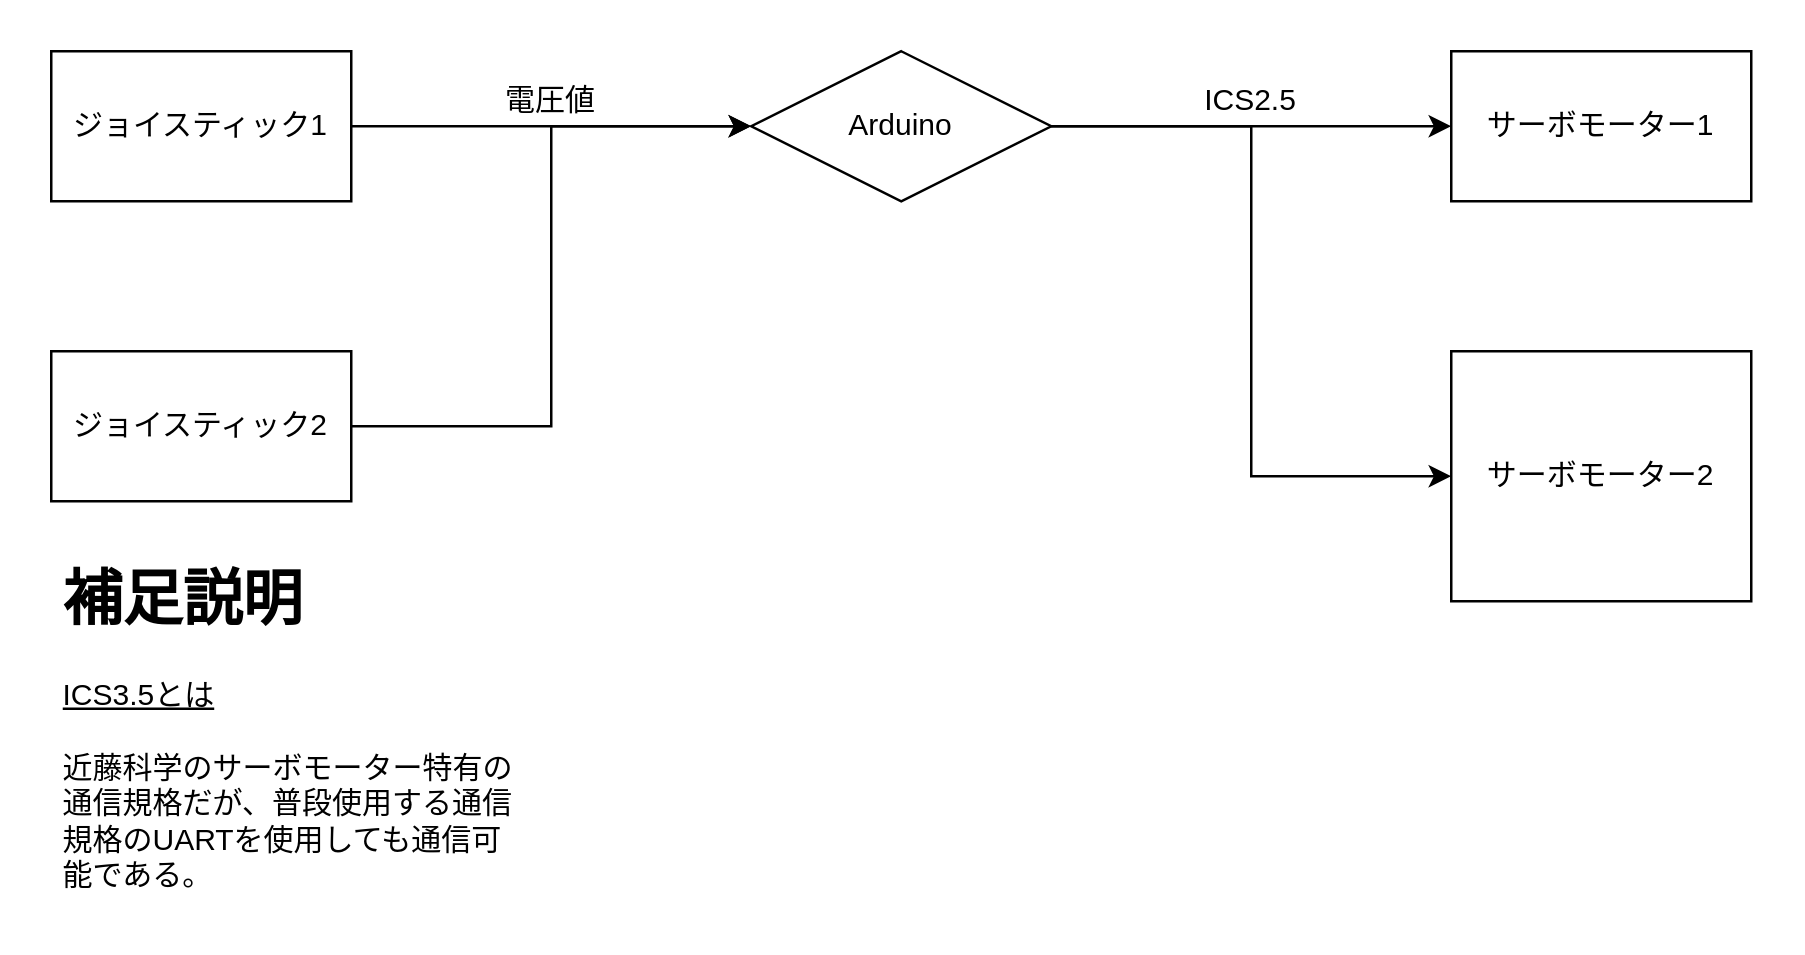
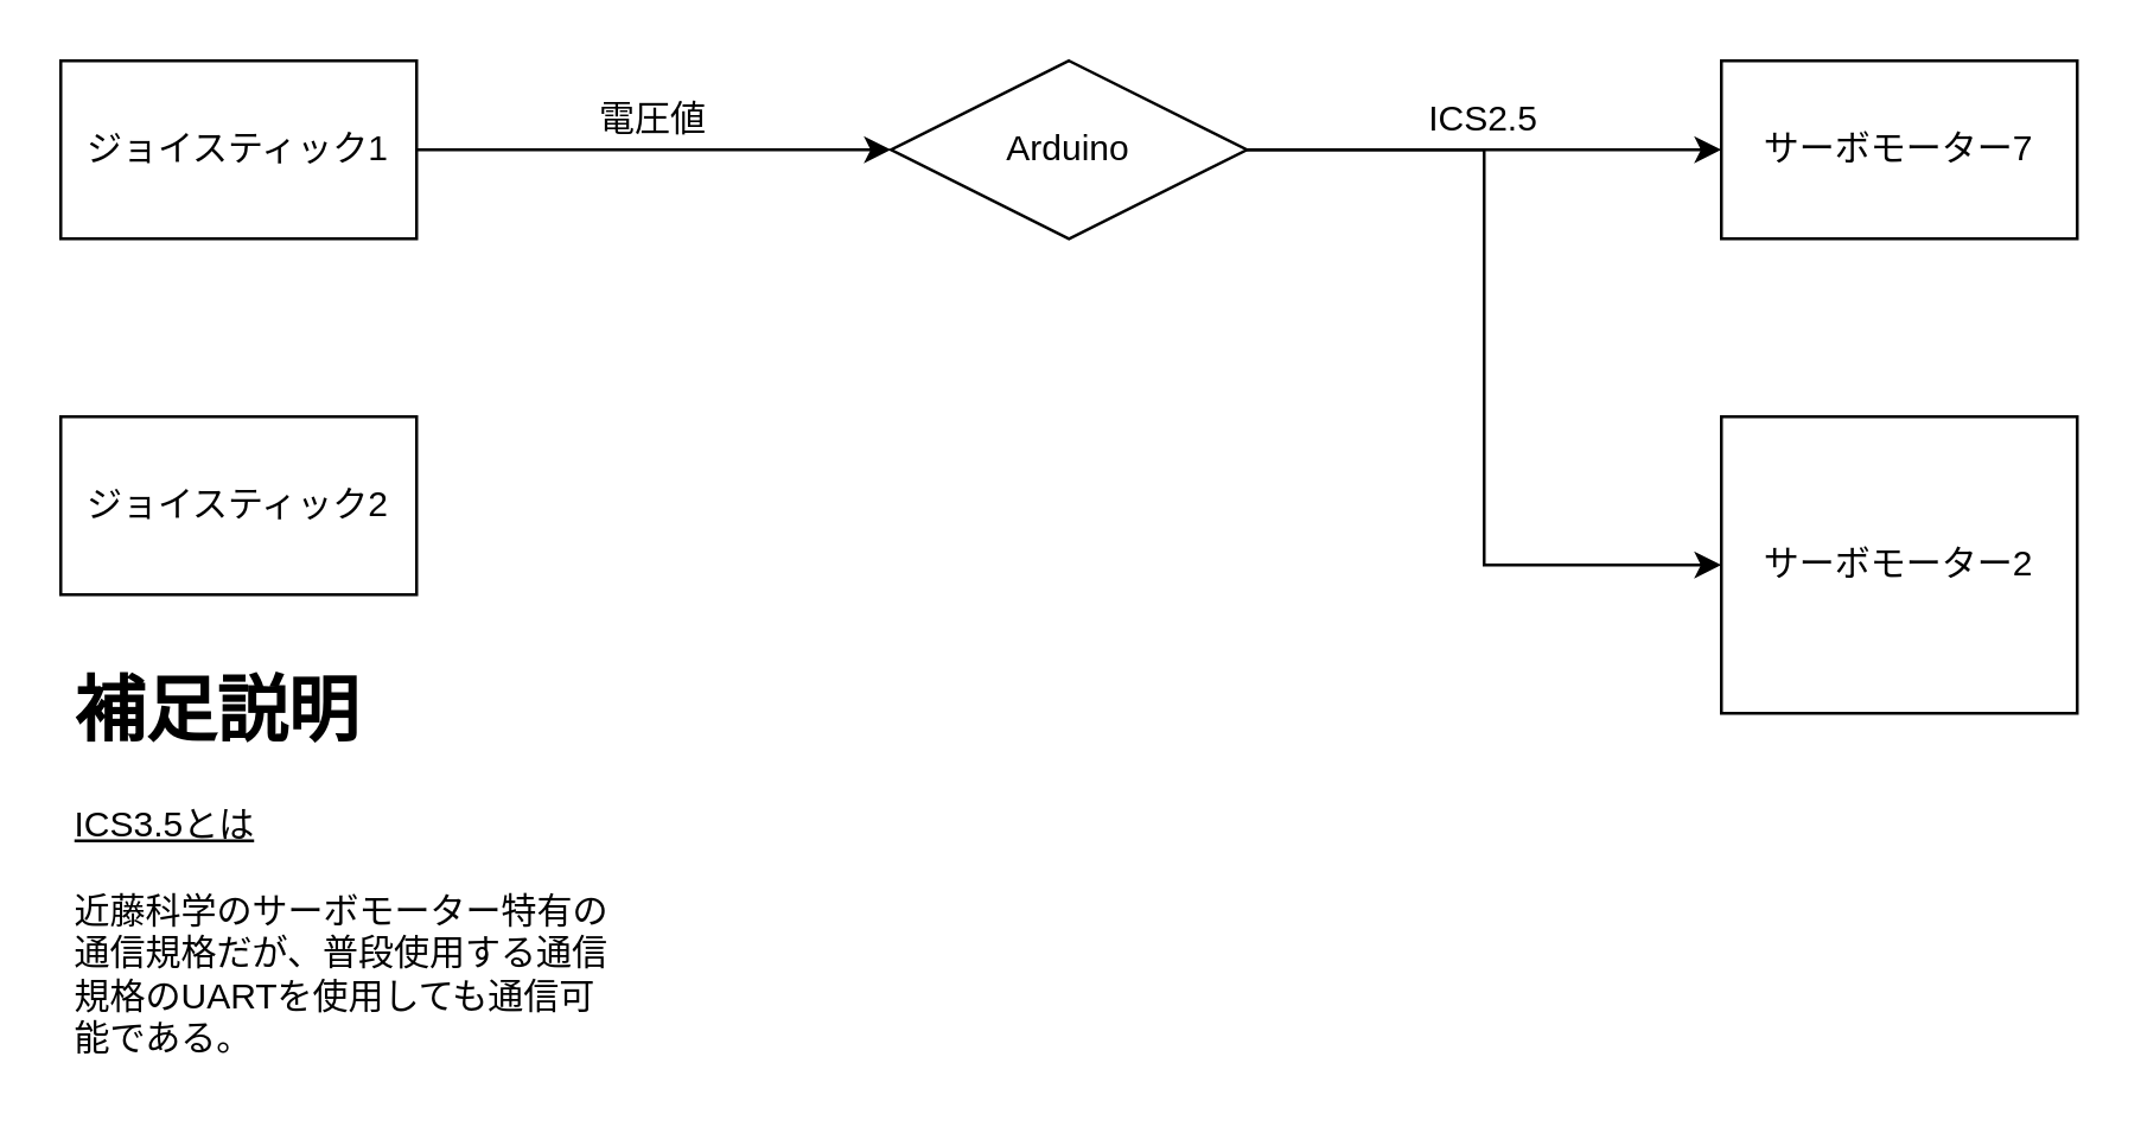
  <mxCell id="0" />
  <mxCell id="1" parent="0" />
  <mxCell id="2" style="edgeStyle=orthogonalEdgeStyle;rounded=0;orthogonalLoop=1;jettySize=auto;html=1;" edge="1" parent="1" source="4" target="10"><mxGeometry relative="1" as="geometry" /></mxCell>
  <mxCell id="3" style="edgeStyle=orthogonalEdgeStyle;rounded=0;orthogonalLoop=1;jettySize=auto;html=1;entryX=0;entryY=0.5;entryDx=0;entryDy=0;" edge="1" parent="1" source="4" target="11"><mxGeometry relative="1" as="geometry" /></mxCell>
  <mxCell id="4" value="Arduino" style="rhombus;whiteSpace=wrap;html=1;" vertex="1" parent="1"><mxGeometry x="300" y="20" width="120" height="60" as="geometry" /></mxCell>
  <mxCell id="5" style="edgeStyle=orthogonalEdgeStyle;rounded=0;orthogonalLoop=1;jettySize=auto;html=1;entryX=0;entryY=0.5;entryDx=0;entryDy=0;" edge="1" parent="1" source="6" target="4"><mxGeometry relative="1" as="geometry" /></mxCell>
  <mxCell id="6" value="ジョイスティック1" style="rounded=0;whiteSpace=wrap;html=1;" vertex="1" parent="1"><mxGeometry x="20" y="20" width="120" height="60" as="geometry" /></mxCell>
- <mxCell id="7" style="edgeStyle=orthogonalEdgeStyle;rounded=0;orthogonalLoop=1;jettySize=auto;html=1;exitX=1;exitY=0.5;exitDx=0;exitDy=0;entryX=0;entryY=0.5;entryDx=0;entryDy=0;" edge="1" parent="1" source="8" target="4"><mxGeometry relative="1" as="geometry" /></mxCell>
  <mxCell id="8" value="&lt;div&gt;ジョイスティック2&lt;/div&gt;" style="rounded=0;whiteSpace=wrap;html=1;" vertex="1" parent="1"><mxGeometry x="20" y="140" width="120" height="60" as="geometry" /></mxCell>
  <mxCell id="9" value="電圧値" style="text;html=1;strokeColor=none;fillColor=none;align=center;verticalAlign=middle;whiteSpace=wrap;rounded=0;" vertex="1" parent="1"><mxGeometry x="200" y="30" width="40" height="20" as="geometry" /></mxCell>
- <mxCell id="10" value="サーボモーター1" style="rounded=0;whiteSpace=wrap;html=1;" vertex="1" parent="1"><mxGeometry x="580" y="20" width="120" height="60" as="geometry" /></mxCell>
+ <mxCell id="10" value="サーボモーター7" style="rounded=0;whiteSpace=wrap;html=1;" vertex="1" parent="1"><mxGeometry x="580" y="20" width="120" height="60" as="geometry" /></mxCell>
  <mxCell id="11" value="サーボモーター2" style="rounded=0;whiteSpace=wrap;html=1;" vertex="1" parent="1"><mxGeometry x="580" y="140" width="120" height="100" as="geometry" /></mxCell>
  <mxCell id="12" value="ICS2.5" style="text;html=1;strokeColor=none;fillColor=none;align=center;verticalAlign=middle;whiteSpace=wrap;rounded=0;" vertex="1" parent="1"><mxGeometry x="480" y="30" width="40" height="20" as="geometry" /></mxCell>
  <mxCell id="13" value="&lt;h1&gt;補足説明&lt;/h1&gt;&lt;div&gt;&lt;u&gt;ICS3.5とは&lt;/u&gt;&lt;/div&gt;&lt;div&gt;&lt;br&gt;&lt;/div&gt;近藤科学のサーボモーター特有の通信規格だが、普段使用する通信規格のUARTを使用しても通信可能である。" style="text;html=1;strokeColor=none;fillColor=none;spacing=5;spacingTop=-20;whiteSpace=wrap;overflow=hidden;rounded=0;" vertex="1" parent="1"><mxGeometry x="20" y="220" width="190" height="140" as="geometry" /></mxCell>
